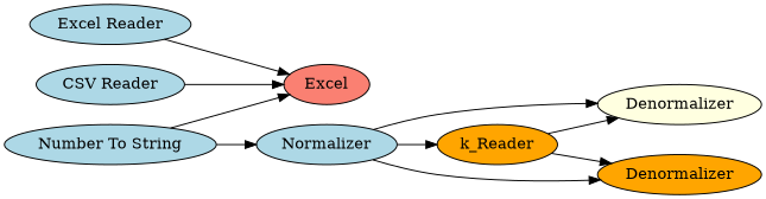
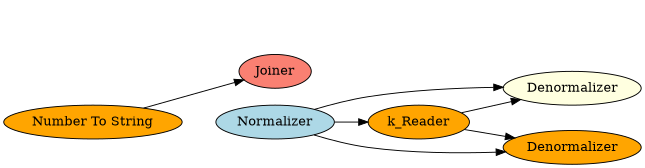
  digraph {
    rankdir=LR
    node [fillcolor=orange style=filled]
    n1 [label=k_Reader]
    n2 [fillcolor=lightyellow label=Denormalizer]
    n3 [label=Denormalizer]
-   n4 [fillcolor=lightblue label="Excel Reader"]
-   n5 [fillcolor=salmon label=Excel]
-   n6 [fillcolor=lightblue label="CSV Reader"]
-   n7 [fillcolor=lightblue label="Number To String"]
+   n5 [fillcolor=salmon label=Joiner]
+   n7 [label="Number To String"]
    n8 [fillcolor=lightblue label=Normalizer]
    n1 -> n2
    n1 -> n3
-   n4 -> n5
-   n6 -> n5
    n7 -> n5
-   n7 -> n8
    n8 -> n1
    n8 -> n2
    n8 -> n3
  }
